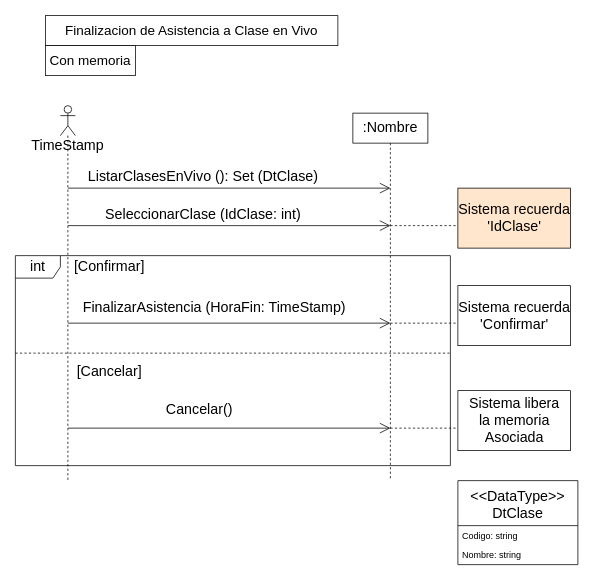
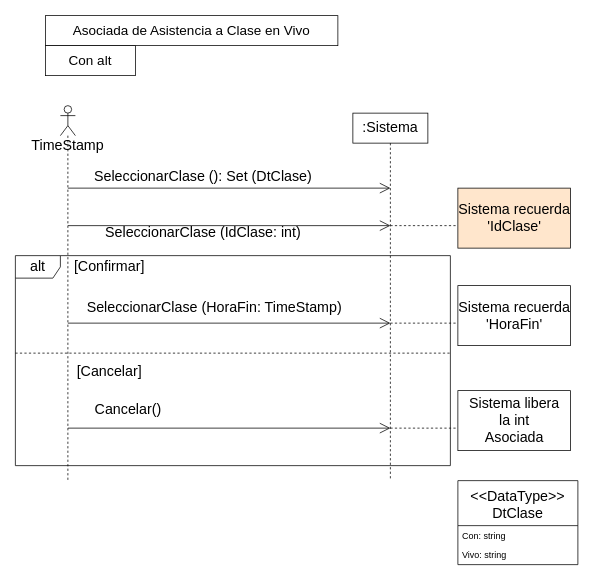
  <mxCell id="0" />
  <mxCell id="1" parent="0" />
  <mxCell id="2" value="" style="endArrow=open;endFill=1;endSize=12;html=1;fontSize=19;" parent="1" edge="1"><mxGeometry width="160" relative="1" as="geometry"><mxPoint x="90" y="250" as="sourcePoint" /><mxPoint x="520" y="250" as="targetPoint" /></mxGeometry></mxCell>
- <mxCell id="3" value="ListarClasesEnVivo (): Set (DtClase)" style="text;html=1;align=center;verticalAlign=middle;resizable=0;points=[];autosize=1;strokeColor=none;fontSize=19;" parent="1" vertex="1"><mxGeometry x="110" y="220" width="320" height="30" as="geometry" /></mxCell>
+ <mxCell id="3" value="SeleccionarClase (): Set (DtClase)" style="text;html=1;align=center;verticalAlign=middle;resizable=0;points=[];autosize=1;strokeColor=none;fontSize=19;" parent="1" vertex="1"><mxGeometry x="110" y="220" width="320" height="30" as="geometry" /></mxCell>
  <mxCell id="4" value="" style="endArrow=open;endFill=1;endSize=12;html=1;fontSize=19;" parent="1" edge="1"><mxGeometry width="160" relative="1" as="geometry"><mxPoint x="90" y="300" as="sourcePoint" /><mxPoint x="520" y="300" as="targetPoint" /></mxGeometry></mxCell>
- <mxCell id="5" value="SeleccionarClase (IdClase: int)" style="text;html=1;align=center;verticalAlign=middle;resizable=0;points=[];autosize=1;strokeColor=none;fontSize=19;" parent="1" vertex="1"><mxGeometry x="130" y="270" width="280" height="30" as="geometry" /></mxCell>
- <mxCell id="6" value="int" style="shape=umlFrame;whiteSpace=wrap;html=1;fontSize=19;" parent="1" vertex="1"><mxGeometry x="20" y="340" width="580" height="280" as="geometry" /></mxCell>
+ <mxCell id="5" value="SeleccionarClase (IdClase: int)" style="text;html=1;align=center;verticalAlign=middle;resizable=0;points=[];autosize=1;strokeColor=none;fontSize=19;" parent="1" vertex="1"><mxGeometry x="130" y="295" width="280" height="30" as="geometry" /></mxCell>
+ <mxCell id="6" value="alt" style="shape=umlFrame;whiteSpace=wrap;html=1;fontSize=19;" parent="1" vertex="1"><mxGeometry x="20" y="340" width="580" height="280" as="geometry" /></mxCell>
  <mxCell id="7" value="" style="endArrow=open;endFill=1;endSize=12;html=1;fontSize=19;" parent="1" edge="1"><mxGeometry width="160" relative="1" as="geometry"><mxPoint x="90" y="430" as="sourcePoint" /><mxPoint x="520" y="430" as="targetPoint" /></mxGeometry></mxCell>
- <mxCell id="8" value="FinalizarAsistencia (HoraFin: TimeStamp)" style="text;html=1;align=center;verticalAlign=middle;resizable=0;points=[];autosize=1;strokeColor=none;fontSize=19;" parent="1" vertex="1"><mxGeometry x="100" y="395" width="370" height="30" as="geometry" /></mxCell>
+ <mxCell id="8" value="SeleccionarClase (HoraFin: TimeStamp)" style="text;html=1;align=center;verticalAlign=middle;resizable=0;points=[];autosize=1;strokeColor=none;fontSize=19;" parent="1" vertex="1"><mxGeometry x="100" y="395" width="370" height="30" as="geometry" /></mxCell>
  <mxCell id="9" value="[Confirmar]" style="text;html=1;align=center;verticalAlign=middle;resizable=0;points=[];autosize=1;strokeColor=none;fontSize=19;" parent="1" vertex="1"><mxGeometry x="90" y="340" width="110" height="30" as="geometry" /></mxCell>
  <mxCell id="10" value="TimeStamp" style="shape=umlLifeline;participant=umlActor;perimeter=lifelinePerimeter;whiteSpace=wrap;html=1;container=1;collapsible=0;recursiveResize=0;verticalAlign=top;spacingTop=36;outlineConnect=0;fontSize=19;" parent="1" vertex="1"><mxGeometry x="80" y="140" width="20" height="500" as="geometry" /></mxCell>
- <mxCell id="11" value=":Nombre" style="shape=umlLifeline;perimeter=lifelinePerimeter;whiteSpace=wrap;html=1;container=1;collapsible=0;recursiveResize=0;outlineConnect=0;fontSize=19;" parent="1" vertex="1"><mxGeometry x="470" y="150" width="100" height="490" as="geometry" /></mxCell>
+ <mxCell id="11" value=":Sistema" style="shape=umlLifeline;perimeter=lifelinePerimeter;whiteSpace=wrap;html=1;container=1;collapsible=0;recursiveResize=0;outlineConnect=0;fontSize=19;" parent="1" vertex="1"><mxGeometry x="470" y="150" width="100" height="490" as="geometry" /></mxCell>
  <mxCell id="12" value="" style="endArrow=none;endFill=0;endSize=12;html=1;fontSize=19;dashed=1;" parent="1" edge="1"><mxGeometry width="160" relative="1" as="geometry"><mxPoint x="20" y="470" as="sourcePoint" /><mxPoint x="600" y="470" as="targetPoint" /></mxGeometry></mxCell>
  <mxCell id="13" value="" style="endArrow=open;endFill=1;endSize=12;html=1;fontSize=19;" parent="1" edge="1"><mxGeometry width="160" relative="1" as="geometry"><mxPoint x="90" y="570" as="sourcePoint" /><mxPoint x="520" y="570" as="targetPoint" /></mxGeometry></mxCell>
- <mxCell id="14" value="Cancelar()" style="text;html=1;align=center;verticalAlign=middle;resizable=0;points=[];autosize=1;strokeColor=none;fontSize=19;" parent="1" vertex="1"><mxGeometry x="215" y="530" width="100" height="30" as="geometry" /></mxCell>
+ <mxCell id="14" value="Cancelar()" style="text;html=1;align=center;verticalAlign=middle;resizable=0;points=[];autosize=1;strokeColor=none;fontSize=19;" parent="1" vertex="1"><mxGeometry x="120" y="530" width="100" height="30" as="geometry" /></mxCell>
  <mxCell id="15" value="[Cancelar]" style="text;html=1;align=center;verticalAlign=middle;resizable=0;points=[];autosize=1;strokeColor=none;fontSize=19;" parent="1" vertex="1"><mxGeometry x="95" y="480" width="100" height="30" as="geometry" /></mxCell>
  <mxCell id="16" value="" style="endArrow=none;endFill=0;endSize=12;html=1;dashed=1;fontSize=19;" parent="1" edge="1"><mxGeometry width="160" relative="1" as="geometry"><mxPoint x="520" y="300" as="sourcePoint" /><mxPoint x="610" y="300" as="targetPoint" /></mxGeometry></mxCell>
  <mxCell id="17" value="Sistema recuerda&lt;br&gt;'IdClase'" style="html=1;fontSize=19;fillColor=#ffe6cc;" parent="1" vertex="1"><mxGeometry x="610" y="250" width="150" height="80" as="geometry" /></mxCell>
  <mxCell id="18" value="" style="endArrow=none;endFill=0;endSize=12;html=1;dashed=1;fontSize=19;" parent="1" edge="1"><mxGeometry width="160" relative="1" as="geometry"><mxPoint x="520" y="570" as="sourcePoint" /><mxPoint x="610" y="570" as="targetPoint" /></mxGeometry></mxCell>
- <mxCell id="19" value="Sistema libera&lt;br&gt;la memoria&lt;br&gt;Asociada" style="html=1;fontSize=19;" parent="1" vertex="1"><mxGeometry x="610" y="520" width="150" height="80" as="geometry" /></mxCell>
+ <mxCell id="19" value="Sistema libera&lt;br&gt;la int&lt;br&gt;Asociada" style="html=1;fontSize=19;" parent="1" vertex="1"><mxGeometry x="610" y="520" width="150" height="80" as="geometry" /></mxCell>
  <mxCell id="20" value="&lt;&lt;DataType&gt;&gt;&#10;DtClase" style="swimlane;fontStyle=0;childLayout=stackLayout;horizontal=1;startSize=60;fillColor=none;horizontalStack=0;resizeParent=1;resizeParentMax=0;resizeLast=0;collapsible=1;marginBottom=0;fontSize=19;" parent="1" vertex="1"><mxGeometry x="610" y="640" width="160" height="112" as="geometry" /></mxCell>
- <mxCell id="21" value="Codigo: string" style="text;strokeColor=none;fillColor=none;align=left;verticalAlign=top;spacingLeft=4;spacingRight=4;overflow=hidden;rotatable=0;points=[[0,0.5],[1,0.5]];portConstraint=eastwest;" parent="20" vertex="1"><mxGeometry y="60" width="160" height="26" as="geometry" /></mxCell>
- <mxCell id="22" value="Nombre: string" style="text;strokeColor=none;fillColor=none;align=left;verticalAlign=top;spacingLeft=4;spacingRight=4;overflow=hidden;rotatable=0;points=[[0,0.5],[1,0.5]];portConstraint=eastwest;" parent="20" vertex="1"><mxGeometry y="86" width="160" height="26" as="geometry" /></mxCell>
- <mxCell id="23" value="Finalizacion de Asistencia a Clase en Vivo" style="rounded=0;whiteSpace=wrap;html=1;fontSize=18;" vertex="1" parent="1"><mxGeometry x="60" y="20" width="390" height="40" as="geometry" /></mxCell>
- <mxCell id="24" value="Con memoria" style="rounded=0;whiteSpace=wrap;html=1;fontSize=18;" vertex="1" parent="1"><mxGeometry x="60" y="60" width="120" height="40" as="geometry" /></mxCell>
- <mxCell id="25" value="Sistema recuerda&lt;br&gt;'Confirmar'" style="html=1;fontSize=19;" vertex="1" parent="1"><mxGeometry x="610" y="380" width="150" height="80" as="geometry" /></mxCell>
+ <mxCell id="21" value="Con: string" style="text;strokeColor=none;fillColor=none;align=left;verticalAlign=top;spacingLeft=4;spacingRight=4;overflow=hidden;rotatable=0;points=[[0,0.5],[1,0.5]];portConstraint=eastwest;" parent="20" vertex="1"><mxGeometry y="60" width="160" height="26" as="geometry" /></mxCell>
+ <mxCell id="22" value="Vivo: string" style="text;strokeColor=none;fillColor=none;align=left;verticalAlign=top;spacingLeft=4;spacingRight=4;overflow=hidden;rotatable=0;points=[[0,0.5],[1,0.5]];portConstraint=eastwest;" parent="20" vertex="1"><mxGeometry y="86" width="160" height="26" as="geometry" /></mxCell>
+ <mxCell id="23" value="Asociada de Asistencia a Clase en Vivo" style="rounded=0;whiteSpace=wrap;html=1;fontSize=18;" vertex="1" parent="1"><mxGeometry x="60" y="20" width="390" height="40" as="geometry" /></mxCell>
+ <mxCell id="24" value="Con alt" style="rounded=0;whiteSpace=wrap;html=1;fontSize=18;" vertex="1" parent="1"><mxGeometry x="60" y="60" width="120" height="40" as="geometry" /></mxCell>
+ <mxCell id="25" value="Sistema recuerda&lt;br&gt;'HoraFin'" style="html=1;fontSize=19;" vertex="1" parent="1"><mxGeometry x="610" y="380" width="150" height="80" as="geometry" /></mxCell>
  <mxCell id="26" value="" style="endArrow=none;endFill=0;endSize=12;html=1;dashed=1;fontSize=19;" edge="1" parent="1"><mxGeometry width="160" relative="1" as="geometry"><mxPoint x="520" y="430" as="sourcePoint" /><mxPoint x="610" y="430" as="targetPoint" /></mxGeometry></mxCell>
